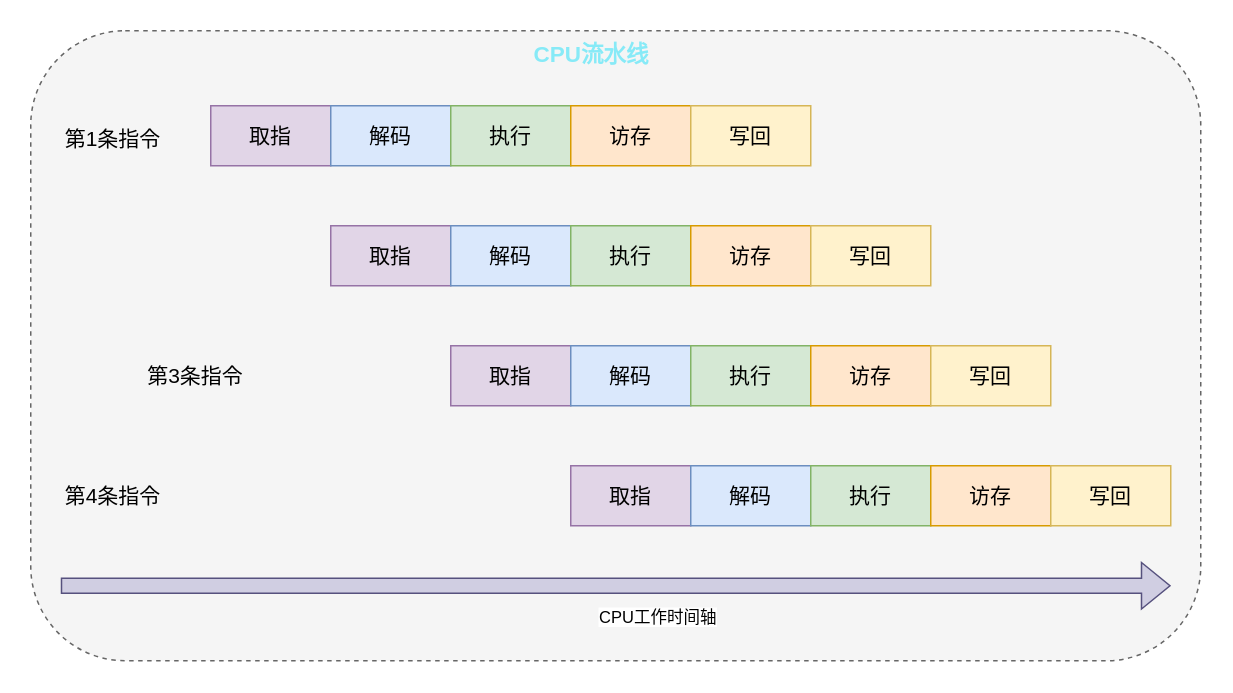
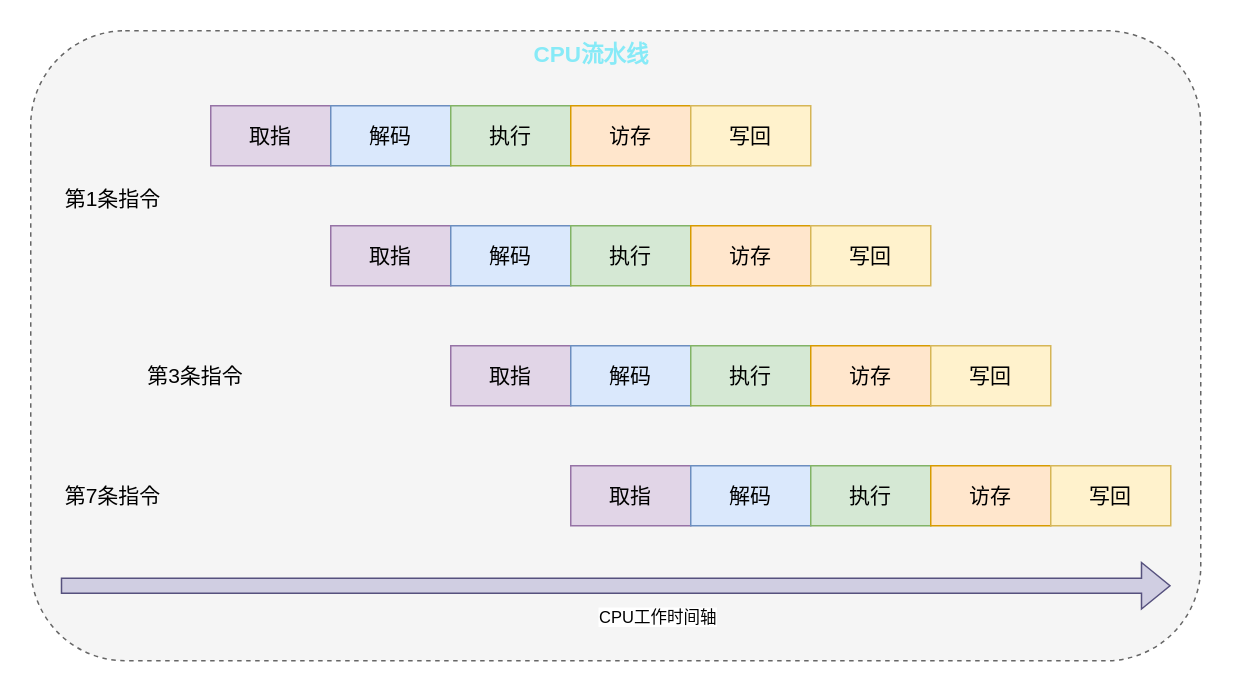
  <mxCell id="0" />
  <mxCell id="1" parent="0" />
  <mxCell id="2" value="" style="rounded=1;whiteSpace=wrap;html=1;dashed=1;fillColor=#f5f5f5;fontColor=#333333;strokeColor=#666666;" vertex="1" parent="1"><mxGeometry x="20" y="20" width="780" height="420" as="geometry" /></mxCell>
  <mxCell id="3" value="取指" style="rounded=0;whiteSpace=wrap;html=1;fillColor=#e1d5e7;strokeColor=#9673a6;fontSize=14;" vertex="1" parent="1"><mxGeometry x="140" y="70" width="80" height="40" as="geometry" /></mxCell>
- <mxCell id="4" value="第1条指令" style="text;html=1;strokeColor=none;fillColor=none;align=center;verticalAlign=middle;whiteSpace=wrap;rounded=0;fontSize=14;" vertex="1" parent="1"><mxGeometry x="30" y="77" width="90" height="30" as="geometry" /></mxCell>
+ <mxCell id="4" value="第1条指令" style="text;html=1;strokeColor=none;fillColor=none;align=center;verticalAlign=middle;whiteSpace=wrap;rounded=0;fontSize=14;" vertex="1" parent="1"><mxGeometry x="30" y="117" width="90" height="30" as="geometry" /></mxCell>
  <mxCell id="5" value="第3条指令" style="text;html=1;strokeColor=none;fillColor=none;align=center;verticalAlign=middle;whiteSpace=wrap;rounded=0;fontSize=14;" vertex="1" parent="1"><mxGeometry x="85" y="235" width="90" height="30" as="geometry" /></mxCell>
  <mxCell id="6" value="解码" style="rounded=0;whiteSpace=wrap;html=1;fillColor=#dae8fc;strokeColor=#6c8ebf;fontSize=14;" vertex="1" parent="1"><mxGeometry x="220" y="70" width="80" height="40" as="geometry" /></mxCell>
  <mxCell id="7" value="执行" style="rounded=0;whiteSpace=wrap;html=1;fillColor=#d5e8d4;strokeColor=#82b366;fontSize=14;" vertex="1" parent="1"><mxGeometry x="300" y="70" width="80" height="40" as="geometry" /></mxCell>
  <mxCell id="8" value="访存" style="rounded=0;whiteSpace=wrap;html=1;fillColor=#ffe6cc;strokeColor=#d79b00;fontSize=14;" vertex="1" parent="1"><mxGeometry x="380" y="70" width="80" height="40" as="geometry" /></mxCell>
  <mxCell id="9" value="写回" style="rounded=0;whiteSpace=wrap;html=1;fillColor=#fff2cc;strokeColor=#d6b656;fontSize=14;" vertex="1" parent="1"><mxGeometry x="460" y="70" width="80" height="40" as="geometry" /></mxCell>
  <mxCell id="10" value="取指" style="rounded=0;whiteSpace=wrap;html=1;fillColor=#e1d5e7;strokeColor=#9673a6;fontSize=14;" vertex="1" parent="1"><mxGeometry x="220" y="150" width="80" height="40" as="geometry" /></mxCell>
  <mxCell id="11" value="解码" style="rounded=0;whiteSpace=wrap;html=1;fillColor=#dae8fc;strokeColor=#6c8ebf;fontSize=14;" vertex="1" parent="1"><mxGeometry x="300" y="150" width="80" height="40" as="geometry" /></mxCell>
  <mxCell id="12" value="执行" style="rounded=0;whiteSpace=wrap;html=1;fillColor=#d5e8d4;strokeColor=#82b366;fontSize=14;" vertex="1" parent="1"><mxGeometry x="380" y="150" width="80" height="40" as="geometry" /></mxCell>
  <mxCell id="13" value="访存" style="rounded=0;whiteSpace=wrap;html=1;fillColor=#ffe6cc;strokeColor=#d79b00;fontSize=14;" vertex="1" parent="1"><mxGeometry x="460" y="150" width="80" height="40" as="geometry" /></mxCell>
  <mxCell id="14" value="写回" style="rounded=0;whiteSpace=wrap;html=1;fillColor=#fff2cc;strokeColor=#d6b656;fontSize=14;" vertex="1" parent="1"><mxGeometry x="540" y="150" width="80" height="40" as="geometry" /></mxCell>
  <mxCell id="15" value="取指" style="rounded=0;whiteSpace=wrap;html=1;fillColor=#e1d5e7;strokeColor=#9673a6;fontSize=14;" vertex="1" parent="1"><mxGeometry x="300" y="230" width="80" height="40" as="geometry" /></mxCell>
  <mxCell id="16" value="解码" style="rounded=0;whiteSpace=wrap;html=1;fillColor=#dae8fc;strokeColor=#6c8ebf;fontSize=14;" vertex="1" parent="1"><mxGeometry x="380" y="230" width="80" height="40" as="geometry" /></mxCell>
  <mxCell id="17" value="执行" style="rounded=0;whiteSpace=wrap;html=1;fillColor=#d5e8d4;strokeColor=#82b366;fontSize=14;" vertex="1" parent="1"><mxGeometry x="460" y="230" width="80" height="40" as="geometry" /></mxCell>
  <mxCell id="18" value="访存" style="rounded=0;whiteSpace=wrap;html=1;fillColor=#ffe6cc;strokeColor=#d79b00;fontSize=14;" vertex="1" parent="1"><mxGeometry x="540" y="230" width="80" height="40" as="geometry" /></mxCell>
  <mxCell id="19" value="写回" style="rounded=0;whiteSpace=wrap;html=1;fillColor=#fff2cc;strokeColor=#d6b656;fontSize=14;" vertex="1" parent="1"><mxGeometry x="620" y="230" width="80" height="40" as="geometry" /></mxCell>
- <mxCell id="20" value="第4条指令" style="text;html=1;strokeColor=none;fillColor=none;align=center;verticalAlign=middle;whiteSpace=wrap;rounded=0;fontSize=14;" vertex="1" parent="1"><mxGeometry x="30" y="315" width="90" height="30" as="geometry" /></mxCell>
+ <mxCell id="20" value="第7条指令" style="text;html=1;strokeColor=none;fillColor=none;align=center;verticalAlign=middle;whiteSpace=wrap;rounded=0;fontSize=14;" vertex="1" parent="1"><mxGeometry x="30" y="315" width="90" height="30" as="geometry" /></mxCell>
  <mxCell id="21" value="取指" style="rounded=0;whiteSpace=wrap;html=1;fillColor=#e1d5e7;strokeColor=#9673a6;fontSize=14;" vertex="1" parent="1"><mxGeometry x="380" y="310" width="80" height="40" as="geometry" /></mxCell>
  <mxCell id="22" value="解码" style="rounded=0;whiteSpace=wrap;html=1;fillColor=#dae8fc;strokeColor=#6c8ebf;fontSize=14;" vertex="1" parent="1"><mxGeometry x="460" y="310" width="80" height="40" as="geometry" /></mxCell>
  <mxCell id="23" value="执行" style="rounded=0;whiteSpace=wrap;html=1;fillColor=#d5e8d4;strokeColor=#82b366;fontSize=14;" vertex="1" parent="1"><mxGeometry x="540" y="310" width="80" height="40" as="geometry" /></mxCell>
  <mxCell id="24" value="访存" style="rounded=0;whiteSpace=wrap;html=1;fillColor=#ffe6cc;strokeColor=#d79b00;fontSize=14;" vertex="1" parent="1"><mxGeometry x="620" y="310" width="80" height="40" as="geometry" /></mxCell>
  <mxCell id="25" value="写回" style="rounded=0;whiteSpace=wrap;html=1;fillColor=#fff2cc;strokeColor=#d6b656;fontSize=14;" vertex="1" parent="1"><mxGeometry x="700" y="310" width="80" height="40" as="geometry" /></mxCell>
  <mxCell id="26" value="" style="shape=flexArrow;endArrow=classic;html=1;rounded=0;fillColor=#d0cee2;strokeColor=#56517e;" edge="1" parent="1"><mxGeometry width="50" height="50" relative="1" as="geometry"><mxPoint x="40" y="390" as="sourcePoint" /><mxPoint x="780" y="390" as="targetPoint" /></mxGeometry></mxCell>
  <mxCell id="27" value="CPU工作时间轴" style="edgeLabel;html=1;align=center;verticalAlign=middle;resizable=0;points=[];" vertex="1" connectable="0" parent="26"><mxGeometry x="0.337" y="-6" relative="1" as="geometry"><mxPoint x="-98" y="14" as="offset" /></mxGeometry></mxCell>
  <mxCell id="28" value="&lt;font style=&quot;font-size: 15px;&quot;&gt;&lt;span style=&quot;font-size: 15px;&quot;&gt;CPU流水线&lt;/span&gt;&lt;/font&gt;" style="text;html=1;align=center;verticalAlign=middle;whiteSpace=wrap;rounded=0;fontColor=#87eaf7;fontStyle=1;fontSize=15;" vertex="1" parent="1"><mxGeometry x="354" y="20" width="80" height="30" as="geometry" /></mxCell>
